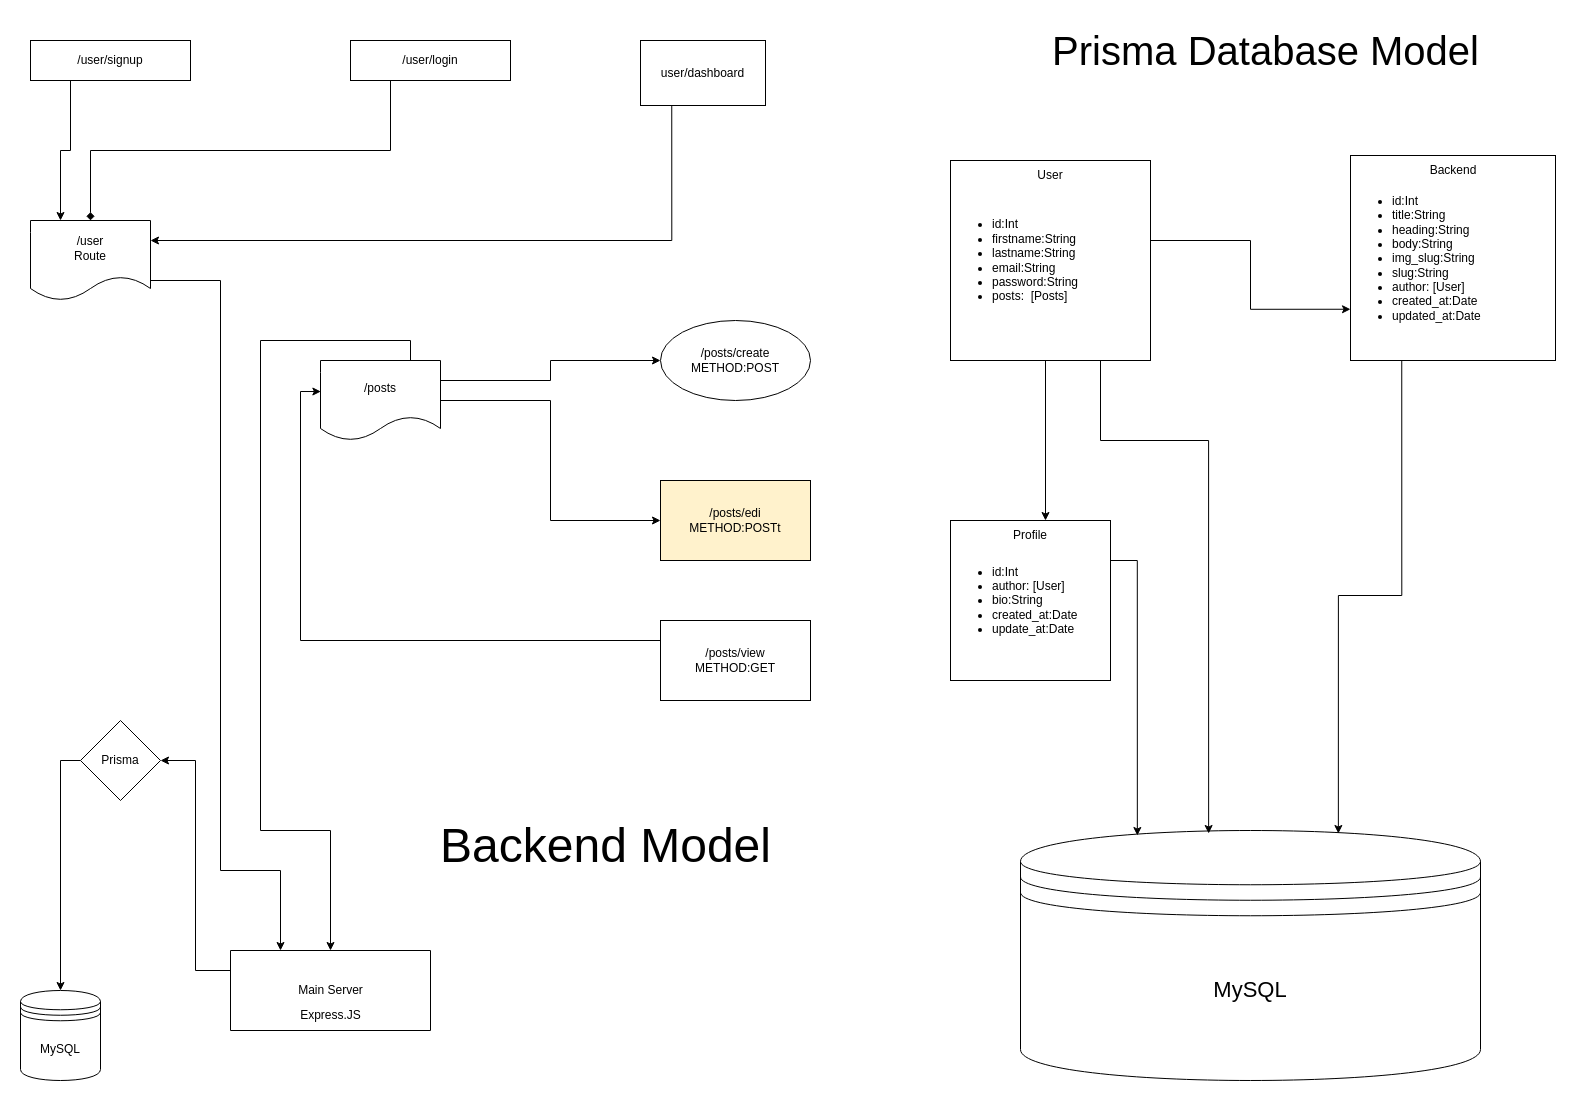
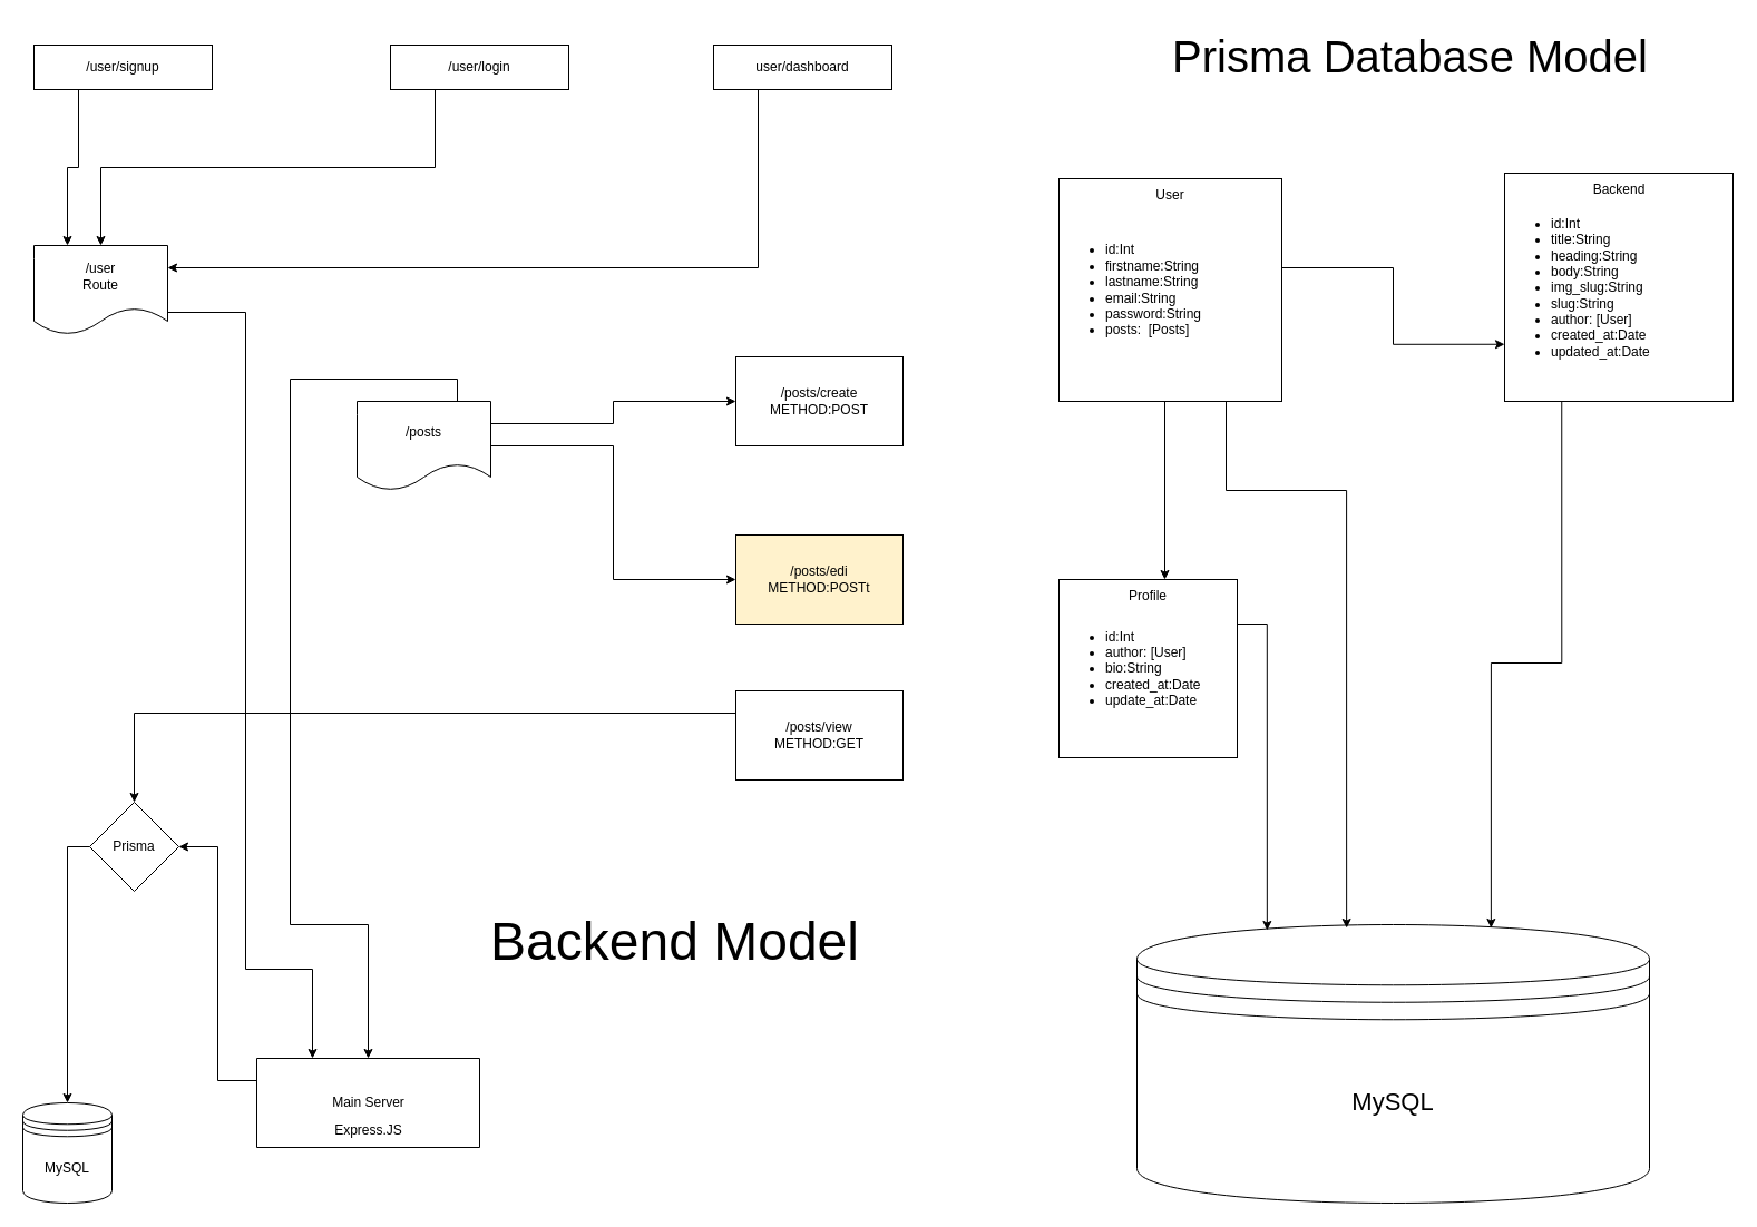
  <mxCell id="0" />
  <mxCell id="1" parent="0" />
  <mxCell id="2" value="MySQL" style="shape=datastore;whiteSpace=wrap;html=1;" vertex="1" parent="1"><mxGeometry x="20" y="990" width="80" height="90" as="geometry" /></mxCell>
  <mxCell id="3" style="edgeStyle=orthogonalEdgeStyle;rounded=0;orthogonalLoop=1;jettySize=auto;html=1;exitX=0;exitY=0.25;exitDx=0;exitDy=0;entryX=1;entryY=0.5;entryDx=0;entryDy=0;" edge="1" parent="1" source="4" target="24"><mxGeometry relative="1" as="geometry" /></mxCell>
  <mxCell id="4" value="" style="swimlane;startSize=0;" vertex="1" parent="1"><mxGeometry x="230" y="950" width="200" height="80" as="geometry" /></mxCell>
  <mxCell id="5" value="Main Server" style="text;html=1;align=center;verticalAlign=middle;resizable=0;points=[];autosize=1;strokeColor=none;fillColor=none;" vertex="1" parent="4"><mxGeometry x="55" y="25" width="90" height="30" as="geometry" /></mxCell>
  <mxCell id="6" value="Express.JS" style="text;html=1;align=center;verticalAlign=middle;resizable=0;points=[];autosize=1;strokeColor=none;fillColor=none;" vertex="1" parent="4"><mxGeometry x="60" y="50" width="80" height="30" as="geometry" /></mxCell>
  <mxCell id="7" style="edgeStyle=orthogonalEdgeStyle;rounded=0;orthogonalLoop=1;jettySize=auto;html=1;exitX=0.25;exitY=1;exitDx=0;exitDy=0;entryX=0.25;entryY=0;entryDx=0;entryDy=0;" edge="1" parent="1" source="8" target="14"><mxGeometry relative="1" as="geometry" /></mxCell>
  <mxCell id="8" value="/user/signup" style="rounded=0;whiteSpace=wrap;html=1;" vertex="1" parent="1"><mxGeometry x="30" y="40" width="160" height="40" as="geometry" /></mxCell>
- <mxCell id="9" style="edgeStyle=orthogonalEdgeStyle;rounded=0;orthogonalLoop=1;jettySize=auto;html=1;exitX=0.25;exitY=1;exitDx=0;exitDy=0;endArrow=diamond;" edge="1" parent="1" source="10" target="14"><mxGeometry relative="1" as="geometry" /></mxCell>
+ <mxCell id="9" style="edgeStyle=orthogonalEdgeStyle;rounded=0;orthogonalLoop=1;jettySize=auto;html=1;exitX=0.25;exitY=1;exitDx=0;exitDy=0;" edge="1" parent="1" source="10" target="14"><mxGeometry relative="1" as="geometry" /></mxCell>
  <mxCell id="10" value="/user/login" style="rounded=0;whiteSpace=wrap;html=1;" vertex="1" parent="1"><mxGeometry x="350" y="40" width="160" height="40" as="geometry" /></mxCell>
  <mxCell id="11" style="edgeStyle=orthogonalEdgeStyle;rounded=0;orthogonalLoop=1;jettySize=auto;html=1;exitX=0.25;exitY=1;exitDx=0;exitDy=0;entryX=1;entryY=0.25;entryDx=0;entryDy=0;" edge="1" parent="1" source="12" target="14"><mxGeometry relative="1" as="geometry" /></mxCell>
- <mxCell id="12" value="user/dashboard" style="rounded=0;whiteSpace=wrap;html=1;" vertex="1" parent="1"><mxGeometry x="640" y="40" width="125" height="65" as="geometry" /></mxCell>
+ <mxCell id="12" value="user/dashboard" style="rounded=0;whiteSpace=wrap;html=1;" vertex="1" parent="1"><mxGeometry x="640" y="40" width="160" height="40" as="geometry" /></mxCell>
  <mxCell id="13" style="edgeStyle=orthogonalEdgeStyle;rounded=0;orthogonalLoop=1;jettySize=auto;html=1;exitX=1;exitY=0.75;exitDx=0;exitDy=0;entryX=0.25;entryY=0;entryDx=0;entryDy=0;" edge="1" parent="1" source="14" target="4"><mxGeometry relative="1" as="geometry"><mxPoint x="240" y="940" as="targetPoint" /><Array as="points"><mxPoint x="220" y="280" /><mxPoint x="220" y="870" /><mxPoint x="280" y="870" /></Array></mxGeometry></mxCell>
  <mxCell id="14" value="&lt;div&gt;/user&lt;/div&gt;&lt;div&gt;Route&lt;br&gt;&lt;/div&gt;" style="shape=document;whiteSpace=wrap;html=1;boundedLbl=1;" vertex="1" parent="1"><mxGeometry x="30" y="220" width="120" height="80" as="geometry" /></mxCell>
- <mxCell id="15" value="&lt;div&gt;/posts/create&lt;/div&gt;METHOD:POST" style="ellipse;whiteSpace=wrap;html=1;" vertex="1" parent="1"><mxGeometry x="660" y="320" width="150" height="80" as="geometry" /></mxCell>
+ <mxCell id="15" value="&lt;div&gt;/posts/create&lt;/div&gt;METHOD:POST" style="rounded=0;whiteSpace=wrap;html=1;" vertex="1" parent="1"><mxGeometry x="660" y="320" width="150" height="80" as="geometry" /></mxCell>
  <mxCell id="16" value="&lt;div&gt;/posts/edi&lt;/div&gt;&lt;div&gt;METHOD:POSTt&lt;/div&gt;" style="rounded=0;whiteSpace=wrap;html=1;fillColor=#fff2cc;" vertex="1" parent="1"><mxGeometry x="660" y="480" width="150" height="80" as="geometry" /></mxCell>
  <mxCell id="17" style="edgeStyle=orthogonalEdgeStyle;rounded=0;orthogonalLoop=1;jettySize=auto;html=1;exitX=1;exitY=0.25;exitDx=0;exitDy=0;" edge="1" parent="1" source="20" target="15"><mxGeometry relative="1" as="geometry" /></mxCell>
  <mxCell id="18" style="edgeStyle=orthogonalEdgeStyle;rounded=0;orthogonalLoop=1;jettySize=auto;html=1;exitX=1;exitY=0.5;exitDx=0;exitDy=0;entryX=0;entryY=0.5;entryDx=0;entryDy=0;" edge="1" parent="1" source="20" target="16"><mxGeometry relative="1" as="geometry" /></mxCell>
  <mxCell id="19" style="edgeStyle=orthogonalEdgeStyle;rounded=0;orthogonalLoop=1;jettySize=auto;html=1;exitX=0.75;exitY=0;exitDx=0;exitDy=0;entryX=0.5;entryY=0;entryDx=0;entryDy=0;" edge="1" parent="1" source="20" target="4"><mxGeometry relative="1" as="geometry"><Array as="points"><mxPoint x="410" y="340" /><mxPoint x="260" y="340" /><mxPoint x="260" y="830" /><mxPoint x="330" y="830" /></Array></mxGeometry></mxCell>
  <mxCell id="20" value="/posts" style="shape=document;whiteSpace=wrap;html=1;boundedLbl=1;" vertex="1" parent="1"><mxGeometry x="320" y="360" width="120" height="80" as="geometry" /></mxCell>
- <mxCell id="21" style="edgeStyle=orthogonalEdgeStyle;rounded=0;orthogonalLoop=1;jettySize=auto;html=1;exitX=0;exitY=0.25;exitDx=0;exitDy=0;entryX=0.003;entryY=0.388;entryDx=0;entryDy=0;entryPerimeter=0;" edge="1" parent="1" source="22" target="20"><mxGeometry relative="1" as="geometry" /></mxCell>
+ <mxCell id="21" style="edgeStyle=orthogonalEdgeStyle;rounded=0;orthogonalLoop=1;jettySize=auto;html=1;exitX=0;exitY=0.25;exitDx=0;exitDy=0;" edge="1" parent="1" source="22" target="24"><mxGeometry relative="1" as="geometry" /></mxCell>
  <mxCell id="22" value="&lt;div&gt;/posts/view&lt;/div&gt;METHOD:GET" style="rounded=0;whiteSpace=wrap;html=1;" vertex="1" parent="1"><mxGeometry x="660" y="620" width="150" height="80" as="geometry" /></mxCell>
  <mxCell id="23" style="edgeStyle=orthogonalEdgeStyle;rounded=0;orthogonalLoop=1;jettySize=auto;html=1;exitX=0;exitY=0.5;exitDx=0;exitDy=0;" edge="1" parent="1" source="24" target="2"><mxGeometry relative="1" as="geometry" /></mxCell>
  <mxCell id="24" value="Prisma" style="rhombus;whiteSpace=wrap;html=1;" vertex="1" parent="1"><mxGeometry x="80" y="720" width="80" height="80" as="geometry" /></mxCell>
  <mxCell id="25" value="&lt;font style=&quot;font-size: 48px;&quot;&gt;Backend Model&lt;/font&gt;" style="text;html=1;align=center;verticalAlign=middle;resizable=0;points=[];autosize=1;strokeColor=none;fillColor=none;" vertex="1" parent="1"><mxGeometry x="430" y="810" width="350" height="70" as="geometry" /></mxCell>
  <mxCell id="26" value="&lt;font style=&quot;font-size: 40px;&quot;&gt;Prisma Database Model&lt;/font&gt;" style="text;html=1;align=center;verticalAlign=middle;resizable=0;points=[];autosize=1;strokeColor=none;fillColor=none;" vertex="1" parent="1"><mxGeometry x="1040" y="20" width="450" height="60" as="geometry" /></mxCell>
  <mxCell id="27" style="edgeStyle=orthogonalEdgeStyle;rounded=0;orthogonalLoop=1;jettySize=auto;html=1;exitX=1;exitY=0.75;exitDx=0;exitDy=0;entryX=0;entryY=0.75;entryDx=0;entryDy=0;" edge="1" parent="1" source="29" target="30"><mxGeometry relative="1" as="geometry"><Array as="points"><mxPoint x="1150" y="240" /><mxPoint x="1250" y="240" /><mxPoint x="1250" y="309" /></Array></mxGeometry></mxCell>
  <mxCell id="28" style="edgeStyle=orthogonalEdgeStyle;rounded=0;orthogonalLoop=1;jettySize=auto;html=1;exitX=0.5;exitY=1;exitDx=0;exitDy=0;entryX=0.75;entryY=0;entryDx=0;entryDy=0;" edge="1" parent="1" source="29" target="36"><mxGeometry relative="1" as="geometry"><Array as="points"><mxPoint x="1045" y="360" /></Array></mxGeometry></mxCell>
  <mxCell id="29" value="&lt;div align=&quot;left&quot;&gt;&lt;ul&gt;&lt;li&gt;id:Int&lt;/li&gt;&lt;li&gt;firstname:String&lt;/li&gt;&lt;li&gt;lastname:String&lt;/li&gt;&lt;li&gt;email:String&lt;/li&gt;&lt;li&gt;password:String&lt;/li&gt;&lt;li&gt;posts:&amp;nbsp; [Posts]&lt;/li&gt;&lt;/ul&gt;&lt;/div&gt;" style="whiteSpace=wrap;html=1;aspect=fixed;align=left;" vertex="1" parent="1"><mxGeometry x="950" y="160" width="200" height="200" as="geometry" /></mxCell>
  <mxCell id="30" value="&lt;div align=&quot;left&quot;&gt;&lt;ul&gt;&lt;li&gt;id:Int&lt;/li&gt;&lt;li&gt;title:String&lt;/li&gt;&lt;li&gt;heading:String&lt;/li&gt;&lt;li&gt;body:String&lt;/li&gt;&lt;li&gt;img_slug:String&lt;br&gt;&lt;/li&gt;&lt;li&gt;slug:String&lt;/li&gt;&lt;li&gt;author: [User]&lt;/li&gt;&lt;li&gt;created_at:Date&lt;/li&gt;&lt;li&gt;updated_at:Date&lt;br&gt;&lt;/li&gt;&lt;/ul&gt;&lt;/div&gt;" style="whiteSpace=wrap;html=1;aspect=fixed;align=left;" vertex="1" parent="1"><mxGeometry x="1350" y="155" width="205" height="205" as="geometry" /></mxCell>
  <mxCell id="31" style="edgeStyle=orthogonalEdgeStyle;rounded=0;orthogonalLoop=1;jettySize=auto;html=1;exitX=0.5;exitY=1;exitDx=0;exitDy=0;" edge="1" parent="1" source="30" target="30"><mxGeometry relative="1" as="geometry" /></mxCell>
  <mxCell id="32" value="User" style="text;html=1;align=center;verticalAlign=middle;whiteSpace=wrap;rounded=0;" vertex="1" parent="1"><mxGeometry x="1020" y="160" width="60" height="30" as="geometry" /></mxCell>
  <mxCell id="33" value="Backend" style="text;html=1;align=center;verticalAlign=middle;whiteSpace=wrap;rounded=0;" vertex="1" parent="1"><mxGeometry x="1422.5" y="155" width="60" height="30" as="geometry" /></mxCell>
  <mxCell id="34" value="" style="shape=datastore;whiteSpace=wrap;html=1;" vertex="1" parent="1"><mxGeometry x="1020" y="830" width="460" height="250" as="geometry" /></mxCell>
  <mxCell id="35" value="&lt;div align=&quot;left&quot;&gt;&lt;ul&gt;&lt;li&gt;id:Int&lt;/li&gt;&lt;li&gt;author: [User]&lt;/li&gt;&lt;li&gt;bio:String&lt;/li&gt;&lt;li&gt;created_at:Date&lt;/li&gt;&lt;li&gt;update_at:Date&lt;/li&gt;&lt;/ul&gt;&lt;/div&gt;" style="whiteSpace=wrap;html=1;aspect=fixed;align=left;" vertex="1" parent="1"><mxGeometry x="950" y="520" width="160" height="160" as="geometry" /></mxCell>
  <mxCell id="36" value="Profile" style="text;html=1;align=center;verticalAlign=middle;whiteSpace=wrap;rounded=0;" vertex="1" parent="1"><mxGeometry x="1000" y="520" width="60" height="30" as="geometry" /></mxCell>
  <mxCell id="37" style="edgeStyle=orthogonalEdgeStyle;rounded=0;orthogonalLoop=1;jettySize=auto;html=1;exitX=0.75;exitY=1;exitDx=0;exitDy=0;entryX=0.409;entryY=0.012;entryDx=0;entryDy=0;entryPerimeter=0;" edge="1" parent="1" source="29" target="34"><mxGeometry relative="1" as="geometry"><Array as="points"><mxPoint x="1100" y="440" /><mxPoint x="1208" y="440" /></Array></mxGeometry></mxCell>
  <mxCell id="38" style="edgeStyle=orthogonalEdgeStyle;rounded=0;orthogonalLoop=1;jettySize=auto;html=1;exitX=0.25;exitY=1;exitDx=0;exitDy=0;entryX=0.691;entryY=0.012;entryDx=0;entryDy=0;entryPerimeter=0;" edge="1" parent="1" source="30" target="34"><mxGeometry relative="1" as="geometry"><mxPoint x="1293" y="828" as="targetPoint" /></mxGeometry></mxCell>
  <mxCell id="39" style="edgeStyle=orthogonalEdgeStyle;rounded=0;orthogonalLoop=1;jettySize=auto;html=1;exitX=1;exitY=0.25;exitDx=0;exitDy=0;entryX=0.254;entryY=0.02;entryDx=0;entryDy=0;entryPerimeter=0;" edge="1" parent="1" source="35" target="34"><mxGeometry relative="1" as="geometry" /></mxCell>
  <mxCell id="40" value="&lt;font style=&quot;font-size: 22px;&quot;&gt;MySQL&lt;/font&gt;" style="text;html=1;align=center;verticalAlign=middle;whiteSpace=wrap;rounded=0;" vertex="1" parent="1"><mxGeometry x="1220" y="975" width="60" height="30" as="geometry" /></mxCell>
